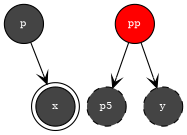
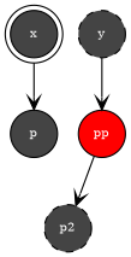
  digraph {
    nodesep=0.1
    node [fillcolor="#444444" fixedsize=true fontcolor=white fontsize=9 shape=circle style=filled]
    edge [arrowhead=vee]
    p [group=p]
    _p [group=p style=invis width=0]
    x [shape=doublecircle]
    pp [fillcolor=red group=pp]
-   p2 [style="dashed,filled" label=p5]
+   p2 [style="dashed,filled"]
    _pp [group=pp style=invis width=0]
    y [style="dashed,filled"]
    p -> _p [style=invis]
-   p -> x
+   x -> p
    pp -> p2
    pp -> _pp [style=invis]
-   pp -> y
+   y -> pp
  }
